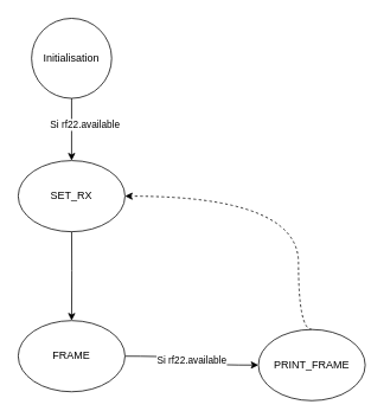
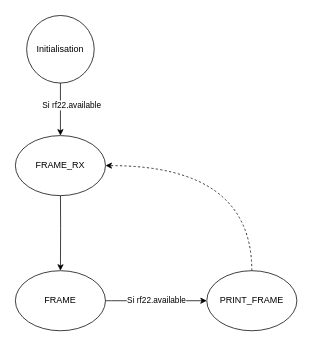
  <mxCell id="0" />
  <mxCell id="1" parent="0" />
  <mxCell id="2" value="&lt;span style=&quot;color: rgb(0 , 0 , 0) ; font-family: &amp;#34;helvetica&amp;#34; ; font-size: 11px ; font-style: normal ; font-weight: 400 ; letter-spacing: normal ; text-align: center ; text-indent: 0px ; text-transform: none ; word-spacing: 0px ; background-color: rgb(255 , 255 , 255) ; display: inline ; float: none&quot;&gt;Si rf22.available&lt;/span&gt;" style="edgeStyle=orthogonalEdgeStyle;rounded=0;orthogonalLoop=1;jettySize=auto;html=1;entryX=0.5;entryY=0;entryDx=0;entryDy=0;" edge="1" parent="1" source="3" target="9"><mxGeometry x="-0.143" y="15" relative="1" as="geometry"><mxPoint x="80" y="170" as="targetPoint" /><mxPoint as="offset" /></mxGeometry></mxCell>
  <mxCell id="3" value="Initialisation" style="ellipse;whiteSpace=wrap;html=1;aspect=fixed;" vertex="1" parent="1"><mxGeometry x="35" y="20" width="90" height="90" as="geometry" /></mxCell>
  <mxCell id="4" style="edgeStyle=orthogonalEdgeStyle;orthogonalLoop=1;jettySize=auto;html=1;entryX=0.5;entryY=0;entryDx=0;entryDy=0;curved=1;" edge="1" parent="1" target="6"><mxGeometry relative="1" as="geometry"><mxPoint x="80" y="250" as="sourcePoint" /><mxPoint x="80" y="330" as="targetPoint" /></mxGeometry></mxCell>
  <mxCell id="5" value="Si rf22.available" style="edgeStyle=orthogonalEdgeStyle;orthogonalLoop=1;jettySize=auto;html=1;entryX=0;entryY=0.5;entryDx=0;entryDy=0;curved=1;" edge="1" parent="1" source="6" target="8"><mxGeometry relative="1" as="geometry" /></mxCell>
  <mxCell id="6" value="&lt;span&gt;FRAME&lt;/span&gt;" style="ellipse;whiteSpace=wrap;html=1;" vertex="1" parent="1"><mxGeometry x="20" y="360" width="120" height="80" as="geometry" /></mxCell>
  <mxCell id="7" style="edgeStyle=orthogonalEdgeStyle;orthogonalLoop=1;jettySize=auto;html=1;entryX=1;entryY=0.5;entryDx=0;entryDy=0;exitX=0.5;exitY=0;exitDx=0;exitDy=0;curved=1;dashed=1;" edge="1" parent="1" source="8" target="9"><mxGeometry relative="1" as="geometry"><Array as="points"><mxPoint x="335" y="220" /></Array></mxGeometry></mxCell>
- <mxCell id="8" value="PRINT_FRAME" style="ellipse;whiteSpace=wrap;html=1;" vertex="1" parent="1"><mxGeometry x="290" y="370" width="120" height="80" as="geometry" /></mxCell>
- <mxCell id="9" value="SET_RX" style="ellipse;whiteSpace=wrap;html=1;" vertex="1" parent="1"><mxGeometry x="20" y="180" width="120" height="80" as="geometry" /></mxCell>
+ <mxCell id="8" value="PRINT_FRAME" style="ellipse;whiteSpace=wrap;html=1;" vertex="1" parent="1"><mxGeometry x="275" y="360" width="120" height="80" as="geometry" /></mxCell>
+ <mxCell id="9" value="FRAME_RX" style="ellipse;whiteSpace=wrap;html=1;" vertex="1" parent="1"><mxGeometry x="20" y="180" width="120" height="80" as="geometry" /></mxCell>
